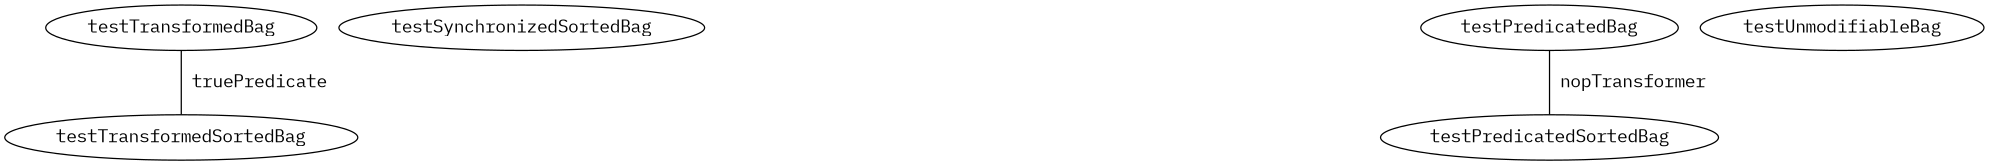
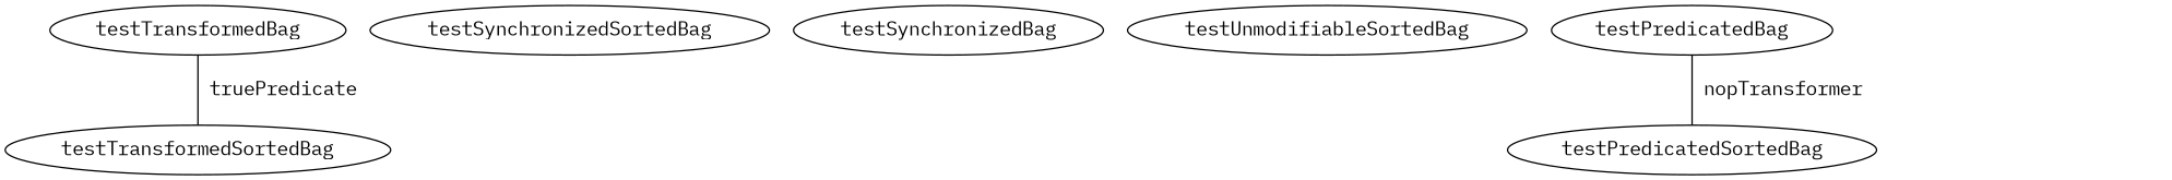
  digraph {
    fontname="IBM Plex Mono"
    node [fontname="IBM Plex Mono"]
    edge [dir=none fontname="IBM Plex Mono"]
    testTransformedBag
    testTransformedSortedBag
    testSynchronizedSortedBag
+   testSynchronizedBag
+   testUnmodifiableSortedBag
    testPredicatedBag
    testPredicatedSortedBag
-   testUnmodifiableBag
    testTransformedBag -> testTransformedSortedBag [label=" truePredicate"]
    testPredicatedBag -> testPredicatedSortedBag [label=" nopTransformer"]
  }
